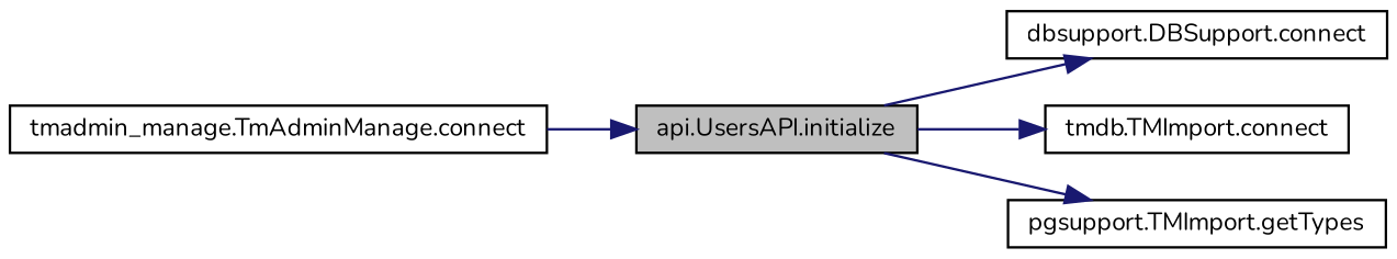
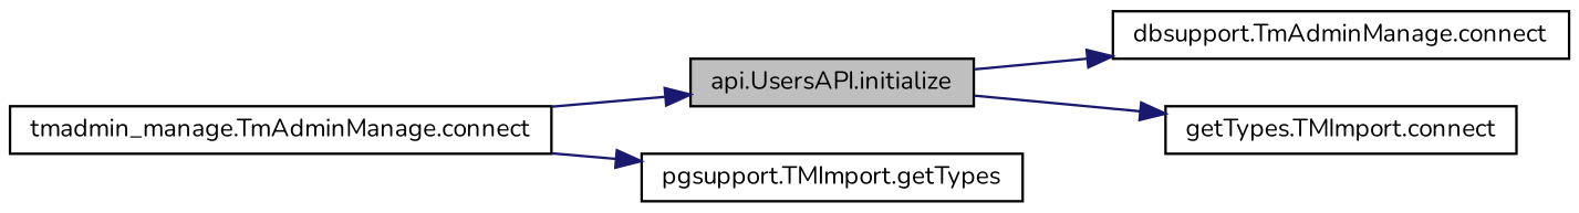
  digraph {
    fontname=Nunito
    rankdir=LR
    node [color=black fillcolor=white fontname=Nunito fontsize=10 shape=record style=filled]
    edge [color=midnightblue fontname=Nunito fontsize=10 labelfontname=Helvetica labelfontsize=10 style=solid]
    n1 [fillcolor=grey75 fontcolor=black height=0.2 label="api.UsersAPI.initialize" width=0.4]
-   n2 [height=0.2 label="dbsupport.DBSupport.connect" width=0.4]
-   n3 [height=0.2 label="tmdb.TMImport.connect" width=0.4]
+   n2 [height=0.2 label="dbsupport.TmAdminManage.connect" width=0.4]
+   n3 [height=0.2 label="getTypes.TMImport.connect" width=0.4]
    n4 [height=0.2 label="pgsupport.TMImport.getTypes" width=0.4]
    n5 [height=0.2 label="tmadmin_manage.TmAdminManage.connect" width=0.4]
    n1 -> n2
    n1 -> n3
-   n1 -> n4
+   n5 -> n4
    n5 -> n1
  }
